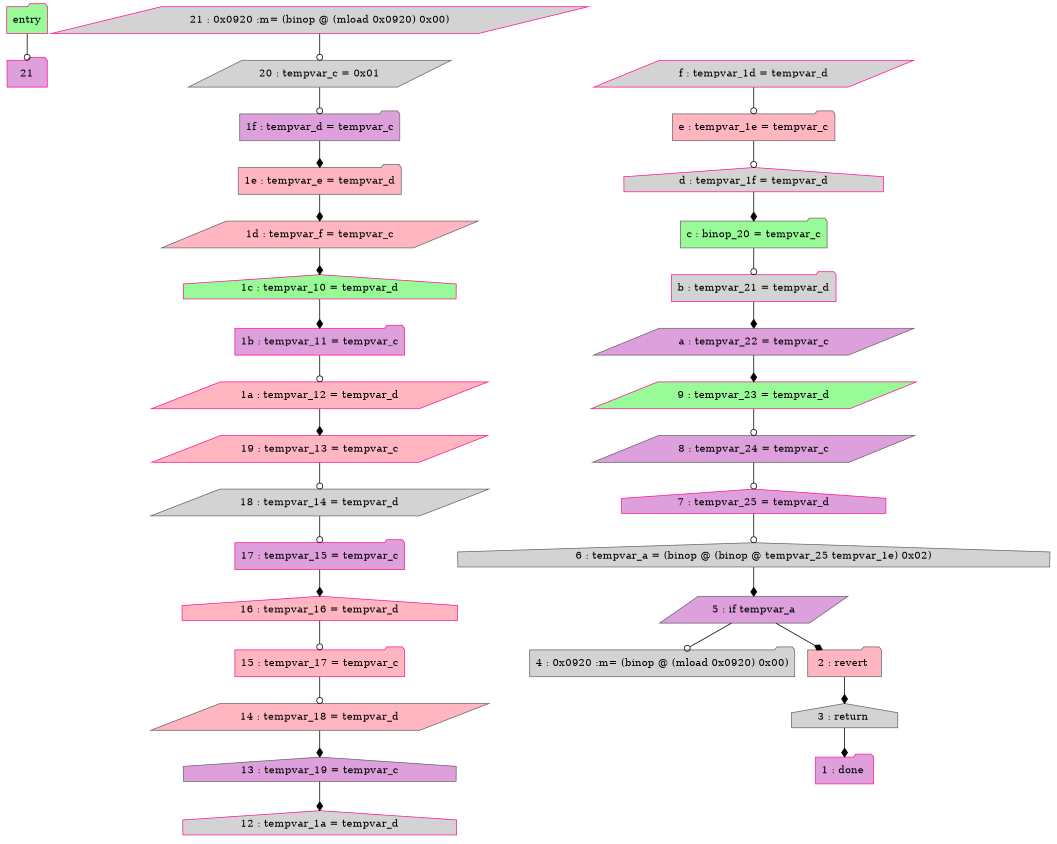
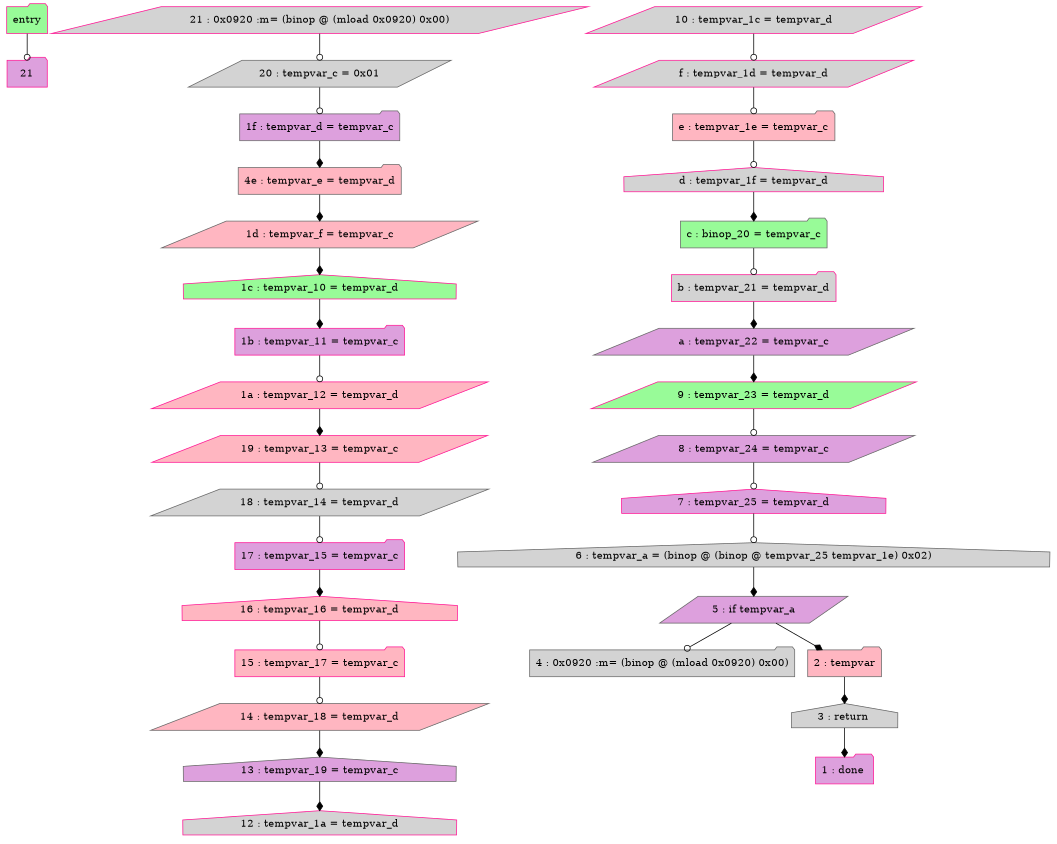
  digraph {
    node [color=deeppink fillcolor=lightgrey shape=folder style=filled]
    edge [arrowhead=odot]
    entry [fillcolor=palegreen]
    21 [fillcolor=plum]
    "20 : tempvar_c = 0x01" [color=gray40 shape=parallelogram]
    "1f : tempvar_d = tempvar_c" [color=gray40 fillcolor=plum]
-   "1e : tempvar_e = tempvar_d" [color=gray40 fillcolor=lightpink]
+   "1e : tempvar_e = tempvar_d" [color=gray40 fillcolor=lightpink label="4e : tempvar_e = tempvar_d"]
    "1d : tempvar_f = tempvar_c" [color=gray40 fillcolor=lightpink shape=parallelogram]
+   "10 : tempvar_1c = tempvar_d" [shape=parallelogram]
    "f : tempvar_1d = tempvar_d" [shape=parallelogram]
    "e : tempvar_1e = tempvar_c" [color=gray40 fillcolor=lightpink]
    "d : tempvar_1f = tempvar_d" [shape=house]
    "8 : tempvar_24 = tempvar_c" [color=gray40 fillcolor=plum shape=parallelogram]
    "7 : tempvar_25 = tempvar_d" [fillcolor=plum shape=house]
    "6 : tempvar_a = (binop @ (binop @ tempvar_25 tempvar_1e) 0x02)" [color=gray40 shape=house]
    "5 : if tempvar_a" [color=gray40 fillcolor=plum shape=parallelogram]
    "18 : tempvar_14 = tempvar_d" [color=gray40 shape=parallelogram]
    "17 : tempvar_15 = tempvar_c" [fillcolor=plum]
    "16 : tempvar_16 = tempvar_d" [fillcolor=lightpink shape=house]
    "15 : tempvar_17 = tempvar_c" [fillcolor=lightpink]
    "3 : return " [color=gray40 shape=house]
    "1 : done " [fillcolor=plum]
    "14 : tempvar_18 = tempvar_d" [color=gray40 fillcolor=lightpink shape=parallelogram]
    "13 : tempvar_19 = tempvar_c" [color=gray40 fillcolor=plum shape=house]
    "12 : tempvar_1a = tempvar_d" [shape=house]
    n24 [color=gray40 fillcolor=palegreen label="c : binop_20 = tempvar_c"]
    "b : tempvar_21 = tempvar_d"
    "a : tempvar_22 = tempvar_c" [color=gray40 fillcolor=plum shape=parallelogram]
    "9 : tempvar_23 = tempvar_d" [fillcolor=palegreen shape=parallelogram]
    "1c : tempvar_10 = tempvar_d" [fillcolor=palegreen shape=house]
    "1b : tempvar_11 = tempvar_c" [fillcolor=plum]
    "1a : tempvar_12 = tempvar_d" [fillcolor=lightpink shape=parallelogram]
    "19 : tempvar_13 = tempvar_c" [fillcolor=lightpink shape=parallelogram]
    "4 : 0x0920 :m= (binop @ (mload 0x0920) 0x00)" [color=gray40]
-   "2 : revert " [color=gray40 fillcolor=lightpink]
+   "2 : revert " [color=gray40 fillcolor=lightpink label="2 : tempvar"]
    "21 : 0x0920 :m= (binop @ (mload 0x0920) 0x00)" [shape=parallelogram]
    entry -> 21
    "20 : tempvar_c = 0x01" -> "1f : tempvar_d = tempvar_c"
    "1f : tempvar_d = tempvar_c" -> "1e : tempvar_e = tempvar_d" [arrowhead=diamond]
    "1e : tempvar_e = tempvar_d" -> "1d : tempvar_f = tempvar_c" [arrowhead=diamond]
    "1d : tempvar_f = tempvar_c" -> "1c : tempvar_10 = tempvar_d" [arrowhead=diamond]
+   "10 : tempvar_1c = tempvar_d" -> "f : tempvar_1d = tempvar_d"
    "f : tempvar_1d = tempvar_d" -> "e : tempvar_1e = tempvar_c"
    "e : tempvar_1e = tempvar_c" -> "d : tempvar_1f = tempvar_d"
    "d : tempvar_1f = tempvar_d" -> n24 [arrowhead=diamond]
    "8 : tempvar_24 = tempvar_c" -> "7 : tempvar_25 = tempvar_d"
    "7 : tempvar_25 = tempvar_d" -> "6 : tempvar_a = (binop @ (binop @ tempvar_25 tempvar_1e) 0x02)"
    "6 : tempvar_a = (binop @ (binop @ tempvar_25 tempvar_1e) 0x02)" -> "5 : if tempvar_a" [arrowhead=diamond]
    "5 : if tempvar_a" -> "4 : 0x0920 :m= (binop @ (mload 0x0920) 0x00)"
    "5 : if tempvar_a" -> "2 : revert " [arrowhead=diamond]
    "18 : tempvar_14 = tempvar_d" -> "17 : tempvar_15 = tempvar_c"
    "17 : tempvar_15 = tempvar_c" -> "16 : tempvar_16 = tempvar_d" [arrowhead=diamond]
    "16 : tempvar_16 = tempvar_d" -> "15 : tempvar_17 = tempvar_c"
    "15 : tempvar_17 = tempvar_c" -> "14 : tempvar_18 = tempvar_d"
    "3 : return " -> "1 : done " [arrowhead=diamond]
    "14 : tempvar_18 = tempvar_d" -> "13 : tempvar_19 = tempvar_c" [arrowhead=diamond]
    "13 : tempvar_19 = tempvar_c" -> "12 : tempvar_1a = tempvar_d" [arrowhead=diamond]
    n24 -> "b : tempvar_21 = tempvar_d"
    "b : tempvar_21 = tempvar_d" -> "a : tempvar_22 = tempvar_c" [arrowhead=diamond]
    "a : tempvar_22 = tempvar_c" -> "9 : tempvar_23 = tempvar_d" [arrowhead=diamond]
    "9 : tempvar_23 = tempvar_d" -> "8 : tempvar_24 = tempvar_c"
    "1c : tempvar_10 = tempvar_d" -> "1b : tempvar_11 = tempvar_c" [arrowhead=diamond]
    "1b : tempvar_11 = tempvar_c" -> "1a : tempvar_12 = tempvar_d"
    "1a : tempvar_12 = tempvar_d" -> "19 : tempvar_13 = tempvar_c" [arrowhead=diamond]
    "19 : tempvar_13 = tempvar_c" -> "18 : tempvar_14 = tempvar_d"
    "2 : revert " -> "3 : return " [arrowhead=diamond]
    "21 : 0x0920 :m= (binop @ (mload 0x0920) 0x00)" -> "20 : tempvar_c = 0x01"
  }
